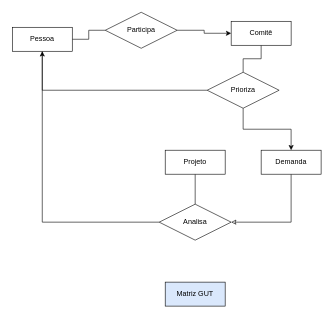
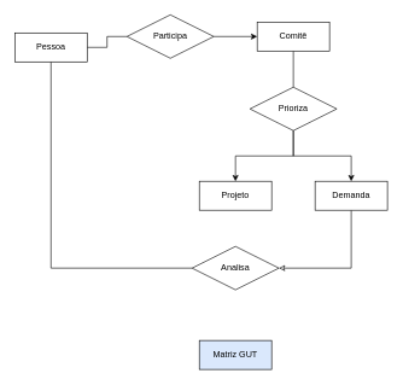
  <mxCell id="0" />
  <mxCell id="1" parent="0" />
  <mxCell id="2" style="edgeStyle=orthogonalEdgeStyle;rounded=0;orthogonalLoop=1;jettySize=auto;html=1;endArrow=none;endFill=0;" edge="1" parent="1" source="4" target="12"><mxGeometry relative="1" as="geometry" /></mxCell>
  <mxCell id="3" style="edgeStyle=orthogonalEdgeStyle;rounded=0;orthogonalLoop=1;jettySize=auto;html=1;entryX=0;entryY=0.5;entryDx=0;entryDy=0;endArrow=none;endFill=0;exitX=0.5;exitY=1;exitDx=0;exitDy=0;" edge="1" parent="1" source="4" target="16"><mxGeometry relative="1" as="geometry" /></mxCell>
  <mxCell id="4" value="Pessoa" style="whiteSpace=wrap;html=1;align=center;" vertex="1" parent="1"><mxGeometry x="20" y="45" width="100" height="40" as="geometry" /></mxCell>
  <mxCell id="5" style="edgeStyle=orthogonalEdgeStyle;rounded=0;orthogonalLoop=1;jettySize=auto;html=1;endArrow=none;endFill=0;" edge="1" parent="1" source="6" target="15"><mxGeometry relative="1" as="geometry" /></mxCell>
- <mxCell id="6" value="Comitê" style="whiteSpace=wrap;html=1;align=center;" vertex="1" parent="1"><mxGeometry x="385" y="35" width="100" height="40" as="geometry" /></mxCell>
- <mxCell id="7" style="edgeStyle=orthogonalEdgeStyle;rounded=0;orthogonalLoop=1;jettySize=auto;html=1;endArrow=none;endFill=0;" edge="1" parent="1" source="8" target="16"><mxGeometry relative="1" as="geometry" /></mxCell>
+ <mxCell id="6" value="Comitê" style="whiteSpace=wrap;html=1;align=center;" vertex="1" parent="1"><mxGeometry x="355" y="30" width="100" height="40" as="geometry" /></mxCell>
  <mxCell id="8" value="Projeto" style="whiteSpace=wrap;html=1;align=center;" vertex="1" parent="1"><mxGeometry x="275" y="250" width="100" height="40" as="geometry" /></mxCell>
  <mxCell id="9" style="edgeStyle=orthogonalEdgeStyle;rounded=0;orthogonalLoop=1;jettySize=auto;html=1;entryX=1;entryY=0.5;entryDx=0;entryDy=0;endArrow=classic;endFill=0;exitX=0.5;exitY=1;exitDx=0;exitDy=0;" edge="1" parent="1" source="10" target="16"><mxGeometry relative="1" as="geometry" /></mxCell>
  <mxCell id="10" value="Demanda" style="whiteSpace=wrap;html=1;align=center;" vertex="1" parent="1"><mxGeometry x="435" y="250" width="100" height="40" as="geometry" /></mxCell>
  <mxCell id="11" style="edgeStyle=orthogonalEdgeStyle;rounded=0;orthogonalLoop=1;jettySize=auto;html=1;" edge="1" parent="1" source="12" target="6"><mxGeometry relative="1" as="geometry" /></mxCell>
  <mxCell id="12" value="Participa" style="shape=rhombus;perimeter=rhombusPerimeter;whiteSpace=wrap;html=1;align=center;" vertex="1" parent="1"><mxGeometry x="175" y="20" width="120" height="60" as="geometry" /></mxCell>
- <mxCell id="13" style="edgeStyle=orthogonalEdgeStyle;rounded=0;orthogonalLoop=1;jettySize=auto;html=1;" edge="1" parent="1" source="15" target="4"><mxGeometry relative="1" as="geometry" /></mxCell>
+ <mxCell id="13" style="edgeStyle=orthogonalEdgeStyle;rounded=0;orthogonalLoop=1;jettySize=auto;html=1;" edge="1" parent="1" source="15" target="8"><mxGeometry relative="1" as="geometry" /></mxCell>
  <mxCell id="14" style="edgeStyle=orthogonalEdgeStyle;rounded=0;orthogonalLoop=1;jettySize=auto;html=1;" edge="1" parent="1" source="15" target="10"><mxGeometry relative="1" as="geometry" /></mxCell>
  <mxCell id="15" value="Prioriza" style="shape=rhombus;perimeter=rhombusPerimeter;whiteSpace=wrap;html=1;align=center;" vertex="1" parent="1"><mxGeometry x="345" y="120" width="120" height="60" as="geometry" /></mxCell>
  <mxCell id="16" value="Analisa" style="shape=rhombus;perimeter=rhombusPerimeter;whiteSpace=wrap;html=1;align=center;" vertex="1" parent="1"><mxGeometry x="265" y="340" width="120" height="60" as="geometry" /></mxCell>
  <mxCell id="17" value="Matriz GUT" style="whiteSpace=wrap;html=1;align=center;fillColor=#dae8fc;" vertex="1" parent="1"><mxGeometry x="275" y="470" width="100" height="40" as="geometry" /></mxCell>
